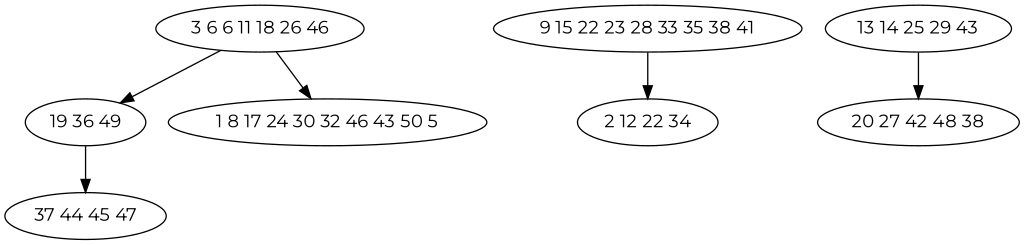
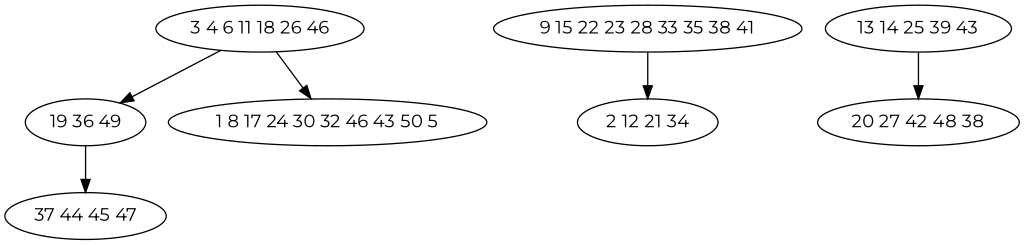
  digraph {
    fontname=Montserrat
    node [fontname=Montserrat]
    edge [fontname=Montserrat]
-   n1 [label="3 6 6 11 18 26 46"]
+   n1 [label="3 4 6 11 18 26 46"]
    n2 [label="19 36 49"]
    n3 [label="1 8 17 24 30 32 46 43 50 5"]
    n4 [label="9 15 22 23 28 33 35 38 41"]
-   n5 [label="2 12 22 34"]
+   n5 [label="2 12 21 34"]
    n6 [label="37 44 45 47"]
-   n7 [label="13 14 25 29 43"]
+   n7 [label="13 14 25 39 43"]
    n8 [label="20 27 42 48 38"]
    n1 -> n2
    n1 -> n3
    n2 -> n6
    n4 -> n5
    n7 -> n8
  }
